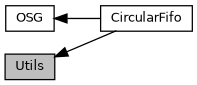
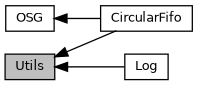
  digraph {
    rankdir=LR
    node [color=black fillcolor=white fontname=Helvetica fontsize=10 shape=record style=filled]
    edge [dir=back fontname=Helvetica fontsize=10 labelfontname=Helvetica labelfontsize=10 shape=plaintext style=solid]
    n1 [height=0.2 label=CircularFifo width=0.4]
+   n2 [height=0.2 label=Log width=0.4]
    n3 [fillcolor=grey75 fontcolor=black height=0.2 label=Utils width=0.4]
    n4 [height=0.2 label=OSG width=0.4]
    n3 -> n1
+   n3 -> n2
    n4 -> n1
  }
